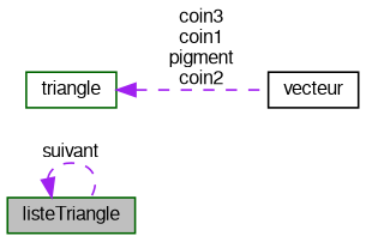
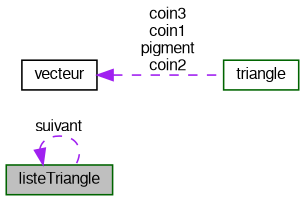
  digraph {
    rankdir=LR
    node [color=darkgreen fillcolor=white fontname=FreeSans fontsize=10 shape=record style=filled]
    edge [color=purple dir=back fontname=FreeSans fontsize=10 labelfontname=FreeSans labelfontsize=10 style=dashed]
    n1 [fillcolor=grey75 fontcolor=black height=0.2 label=listeTriangle width=0.4]
    n2 [height=0.2 label=triangle width=0.4]
    n3 [color=black height=0.2 label=vecteur width=0.4]
    n1 -> n1 [label=suivant]
-   n2 -> n3 [label="coin3\ncoin1\npigment\ncoin2"]
+   n3 -> n2 [label="coin3\ncoin1\npigment\ncoin2"]
  }
